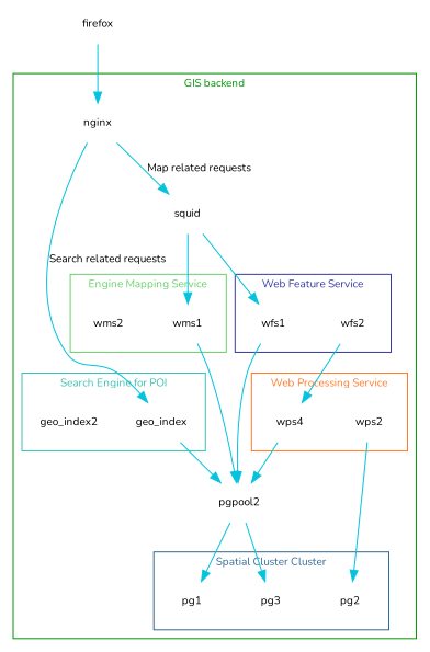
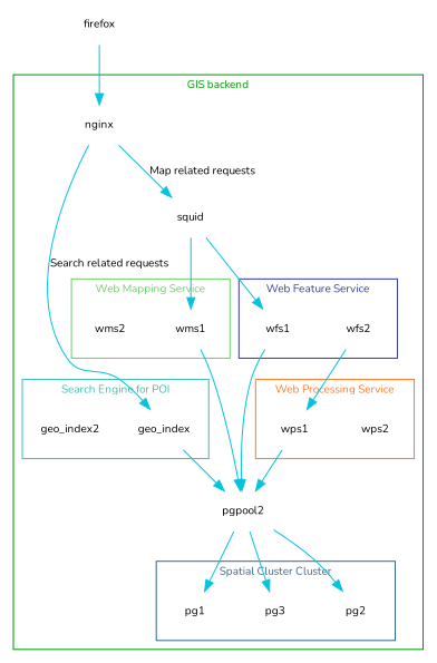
  digraph {
    dir=LR
    fontname=Nunito
    fontsize=10
    node [fontname=Nunito fontsize=10 shape=none]
    edge [color="#05c3de" fontname=Nunito fontsize=10]
    geo_index
    geo_index2
    wms1
    wms2
    wfs1
    wfs2
-   wps1 [label=wps4]
+   wps1
    wps2
    pg1
    pg2
    pg3
    nginx
    squid
    pgpool2
    firefox
    subgraph cluster_1 {
      color="#009801"
      fontcolor="#009801"
      label="GIS backend"
      nginx
      squid
      pgpool2
      subgraph cluster_2 {
        color="#3CBEB1"
        fontcolor="#3CBEB1"
        label="Search Engine for POI"
        geo_index
        geo_index2
      }
      subgraph cluster_3 {
        color="#6BD06A"
        fontcolor="#6BD06A"
-       label="Engine Mapping Service"
+       label="Web Mapping Service"
        wms1
        wms2
      }
      subgraph cluster_4 {
        color="#363AA1"
        fontcolor="#363AA1"
        label="Web Feature Service"
        wfs1
        wfs2
      }
      subgraph cluster_5 {
        color="#FF7A28"
        fontcolor="#FF7A28"
        label="Web Processing Service"
        wps1
        wps2
      }
      subgraph cluster_6 {
        color="#326791"
        fontcolor="#326791"
        label="Spatial Cluster Cluster"
        pg1
        pg2
        pg3
      }
    }
    geo_index -> pgpool2
    wms1 -> pgpool2
    wfs1 -> pgpool2
    wfs2 -> wps1
    wps1 -> pgpool2
    nginx -> geo_index [label="Search related requests"]
    nginx -> squid [label="Map related requests"]
    squid -> wms1
    squid -> wfs1
    pgpool2 -> pg1
-   wps2 -> pg2
+   pgpool2 -> pg2
    pgpool2 -> pg3
    firefox -> nginx
  }
